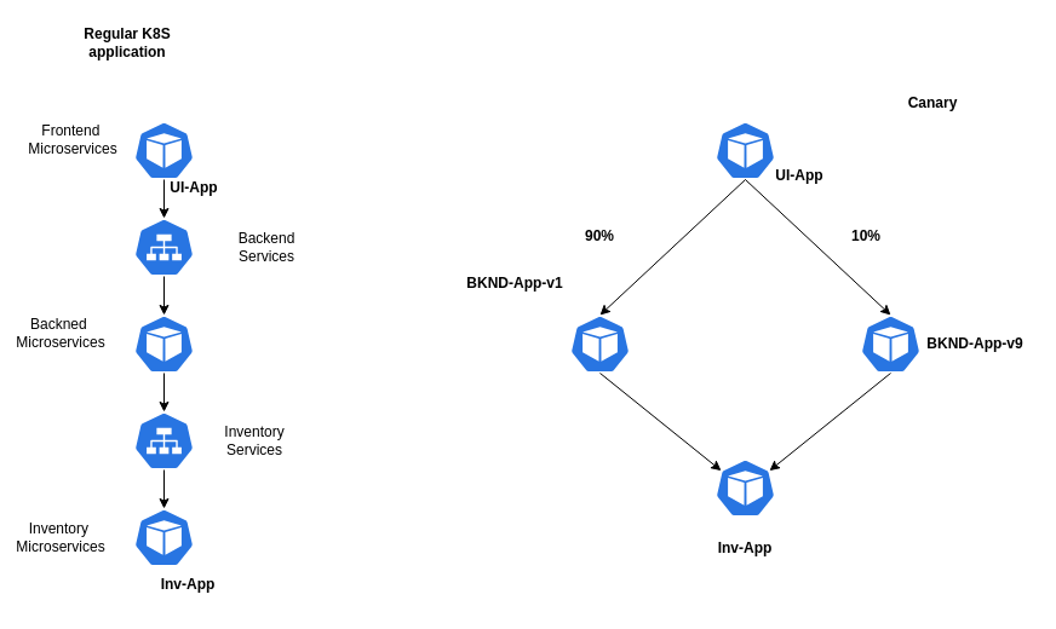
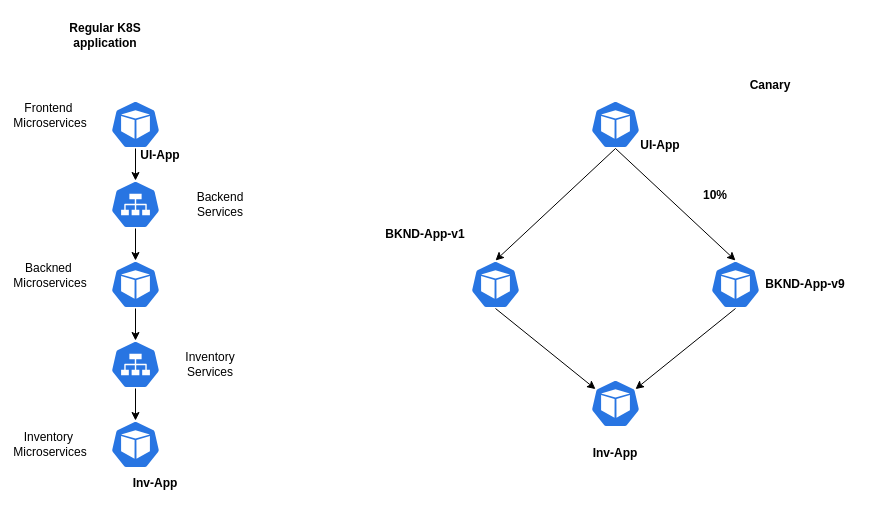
  <mxCell id="0" />
  <mxCell id="1" parent="0" />
  <mxCell id="2" value="" style="aspect=fixed;sketch=0;html=1;dashed=0;whitespace=wrap;verticalLabelPosition=bottom;verticalAlign=top;fillColor=#2875E2;strokeColor=#ffffff;points=[[0.005,0.63,0],[0.1,0.2,0],[0.9,0.2,0],[0.5,0,0],[0.995,0.63,0],[0.72,0.99,0],[0.5,1,0],[0.28,0.99,0]];shape=mxgraph.kubernetes.icon2;prIcon=svc" vertex="1" parent="1"><mxGeometry x="110" y="180" width="50" height="48" as="geometry" /></mxCell>
  <mxCell id="3" value="" style="aspect=fixed;sketch=0;html=1;dashed=0;whitespace=wrap;verticalLabelPosition=bottom;verticalAlign=top;fillColor=#2875E2;strokeColor=#ffffff;points=[[0.005,0.63,0],[0.1,0.2,0],[0.9,0.2,0],[0.5,0,0],[0.995,0.63,0],[0.72,0.99,0],[0.5,1,0],[0.28,0.99,0]];shape=mxgraph.kubernetes.icon2;prIcon=pod" vertex="1" parent="1"><mxGeometry x="110" y="100" width="50" height="48" as="geometry" /></mxCell>
  <mxCell id="4" value="" style="aspect=fixed;sketch=0;html=1;dashed=0;whitespace=wrap;verticalLabelPosition=bottom;verticalAlign=top;fillColor=#2875E2;strokeColor=#ffffff;points=[[0.005,0.63,0],[0.1,0.2,0],[0.9,0.2,0],[0.5,0,0],[0.995,0.63,0],[0.72,0.99,0],[0.5,1,0],[0.28,0.99,0]];shape=mxgraph.kubernetes.icon2;prIcon=pod" vertex="1" parent="1"><mxGeometry x="110" y="260" width="50" height="48" as="geometry" /></mxCell>
  <mxCell id="5" value="" style="aspect=fixed;sketch=0;html=1;dashed=0;whitespace=wrap;verticalLabelPosition=bottom;verticalAlign=top;fillColor=#2875E2;strokeColor=#ffffff;points=[[0.005,0.63,0],[0.1,0.2,0],[0.9,0.2,0],[0.5,0,0],[0.995,0.63,0],[0.72,0.99,0],[0.5,1,0],[0.28,0.99,0]];shape=mxgraph.kubernetes.icon2;prIcon=svc" vertex="1" parent="1"><mxGeometry x="110" y="340" width="50" height="48" as="geometry" /></mxCell>
  <mxCell id="6" value="" style="aspect=fixed;sketch=0;html=1;dashed=0;whitespace=wrap;verticalLabelPosition=bottom;verticalAlign=top;fillColor=#2875E2;strokeColor=#ffffff;points=[[0.005,0.63,0],[0.1,0.2,0],[0.9,0.2,0],[0.5,0,0],[0.995,0.63,0],[0.72,0.99,0],[0.5,1,0],[0.28,0.99,0]];shape=mxgraph.kubernetes.icon2;prIcon=pod" vertex="1" parent="1"><mxGeometry x="110" y="420" width="50" height="48" as="geometry" /></mxCell>
- <mxCell id="7" value="Frontend&amp;nbsp;&lt;div&gt;Microservices&lt;/div&gt;" style="text;strokeColor=none;align=center;fillColor=none;html=1;verticalAlign=middle;whiteSpace=wrap;rounded=0;" vertex="1" parent="1"><mxGeometry x="30" y="100" width="60" height="30" as="geometry" /></mxCell>
+ <mxCell id="7" value="Frontend&amp;nbsp;&lt;div&gt;Microservices&lt;/div&gt;" style="text;strokeColor=none;align=center;fillColor=none;html=1;verticalAlign=middle;whiteSpace=wrap;rounded=0;" vertex="1" parent="1"><mxGeometry x="20" y="100" width="60" height="30" as="geometry" /></mxCell>
  <mxCell id="8" value="Backend&lt;div&gt;Services&lt;/div&gt;" style="text;strokeColor=none;align=center;fillColor=none;html=1;verticalAlign=middle;whiteSpace=wrap;rounded=0;" vertex="1" parent="1"><mxGeometry x="190" y="189" width="60" height="30" as="geometry" /></mxCell>
  <mxCell id="9" value="Inventory&lt;div&gt;Services&lt;/div&gt;" style="text;strokeColor=none;align=center;fillColor=none;html=1;verticalAlign=middle;whiteSpace=wrap;rounded=0;" vertex="1" parent="1"><mxGeometry x="180" y="349" width="60" height="30" as="geometry" /></mxCell>
  <mxCell id="10" value="Backned&amp;nbsp;&lt;div&gt;Microservices&lt;/div&gt;" style="text;strokeColor=none;align=center;fillColor=none;html=1;verticalAlign=middle;whiteSpace=wrap;rounded=0;" vertex="1" parent="1"><mxGeometry x="20" y="260" width="60" height="30" as="geometry" /></mxCell>
  <mxCell id="11" value="Inventory&amp;nbsp;&lt;div&gt;Microservices&lt;/div&gt;" style="text;strokeColor=none;align=center;fillColor=none;html=1;verticalAlign=middle;whiteSpace=wrap;rounded=0;" vertex="1" parent="1"><mxGeometry x="20" y="429" width="60" height="30" as="geometry" /></mxCell>
  <mxCell id="12" style="edgeStyle=orthogonalEdgeStyle;rounded=0;orthogonalLoop=1;jettySize=auto;html=1;exitX=0.5;exitY=1;exitDx=0;exitDy=0;exitPerimeter=0;entryX=0.5;entryY=0;entryDx=0;entryDy=0;entryPerimeter=0;" edge="1" parent="1" source="3" target="2"><mxGeometry relative="1" as="geometry" /></mxCell>
  <mxCell id="13" style="edgeStyle=orthogonalEdgeStyle;rounded=0;orthogonalLoop=1;jettySize=auto;html=1;exitX=0.5;exitY=1;exitDx=0;exitDy=0;exitPerimeter=0;entryX=0.5;entryY=0;entryDx=0;entryDy=0;entryPerimeter=0;" edge="1" parent="1" source="2" target="4"><mxGeometry relative="1" as="geometry" /></mxCell>
  <mxCell id="14" style="edgeStyle=orthogonalEdgeStyle;rounded=0;orthogonalLoop=1;jettySize=auto;html=1;exitX=0.5;exitY=1;exitDx=0;exitDy=0;exitPerimeter=0;entryX=0.5;entryY=0;entryDx=0;entryDy=0;entryPerimeter=0;" edge="1" parent="1" source="4" target="5"><mxGeometry relative="1" as="geometry" /></mxCell>
  <mxCell id="15" style="edgeStyle=orthogonalEdgeStyle;rounded=0;orthogonalLoop=1;jettySize=auto;html=1;exitX=0.5;exitY=1;exitDx=0;exitDy=0;exitPerimeter=0;entryX=0.5;entryY=0;entryDx=0;entryDy=0;entryPerimeter=0;" edge="1" parent="1" source="5" target="6"><mxGeometry relative="1" as="geometry" /></mxCell>
  <mxCell id="16" value="&lt;b&gt;UI-App&lt;/b&gt;" style="text;strokeColor=none;align=center;fillColor=none;html=1;verticalAlign=middle;whiteSpace=wrap;rounded=0;" vertex="1" parent="1"><mxGeometry x="130" y="140" width="60" height="30" as="geometry" /></mxCell>
  <mxCell id="17" value="&lt;b&gt;Inv-App&lt;/b&gt;" style="text;strokeColor=none;align=center;fillColor=none;html=1;verticalAlign=middle;whiteSpace=wrap;rounded=0;" vertex="1" parent="1"><mxGeometry x="110" y="468" width="90" height="30" as="geometry" /></mxCell>
  <mxCell id="18" value="" style="aspect=fixed;sketch=0;html=1;dashed=0;whitespace=wrap;verticalLabelPosition=bottom;verticalAlign=top;fillColor=#2875E2;strokeColor=#ffffff;points=[[0.005,0.63,0],[0.1,0.2,0],[0.9,0.2,0],[0.5,0,0],[0.995,0.63,0],[0.72,0.99,0],[0.5,1,0],[0.28,0.99,0]];shape=mxgraph.kubernetes.icon2;prIcon=pod" vertex="1" parent="1"><mxGeometry x="590" y="100" width="50" height="48" as="geometry" /></mxCell>
  <mxCell id="19" value="" style="aspect=fixed;sketch=0;html=1;dashed=0;whitespace=wrap;verticalLabelPosition=bottom;verticalAlign=top;fillColor=#2875E2;strokeColor=#ffffff;points=[[0.005,0.63,0],[0.1,0.2,0],[0.9,0.2,0],[0.5,0,0],[0.995,0.63,0],[0.72,0.99,0],[0.5,1,0],[0.28,0.99,0]];shape=mxgraph.kubernetes.icon2;prIcon=pod" vertex="1" parent="1"><mxGeometry x="470" y="260" width="50" height="48" as="geometry" /></mxCell>
  <mxCell id="20" value="" style="aspect=fixed;sketch=0;html=1;dashed=0;whitespace=wrap;verticalLabelPosition=bottom;verticalAlign=top;fillColor=#2875E2;strokeColor=#ffffff;points=[[0.005,0.63,0],[0.1,0.2,0],[0.9,0.2,0],[0.5,0,0],[0.995,0.63,0],[0.72,0.99,0],[0.5,1,0],[0.28,0.99,0]];shape=mxgraph.kubernetes.icon2;prIcon=pod" vertex="1" parent="1"><mxGeometry x="710" y="260" width="50" height="48" as="geometry" /></mxCell>
  <mxCell id="21" value="" style="aspect=fixed;sketch=0;html=1;dashed=0;whitespace=wrap;verticalLabelPosition=bottom;verticalAlign=top;fillColor=#2875E2;strokeColor=#ffffff;points=[[0.005,0.63,0],[0.1,0.2,0],[0.9,0.2,0],[0.5,0,0],[0.995,0.63,0],[0.72,0.99,0],[0.5,1,0],[0.28,0.99,0]];shape=mxgraph.kubernetes.icon2;prIcon=pod" vertex="1" parent="1"><mxGeometry x="590" y="379" width="50" height="48" as="geometry" /></mxCell>
  <mxCell id="22" style="rounded=0;orthogonalLoop=1;jettySize=auto;html=1;exitX=0.5;exitY=1;exitDx=0;exitDy=0;exitPerimeter=0;entryX=0.5;entryY=0;entryDx=0;entryDy=0;entryPerimeter=0;" edge="1" parent="1" source="18" target="19"><mxGeometry relative="1" as="geometry" /></mxCell>
  <mxCell id="23" style="rounded=0;orthogonalLoop=1;jettySize=auto;html=1;exitX=0.5;exitY=1;exitDx=0;exitDy=0;exitPerimeter=0;entryX=0.5;entryY=0;entryDx=0;entryDy=0;entryPerimeter=0;" edge="1" parent="1" source="18" target="20"><mxGeometry relative="1" as="geometry" /></mxCell>
  <mxCell id="24" style="rounded=0;orthogonalLoop=1;jettySize=auto;html=1;exitX=0.5;exitY=1;exitDx=0;exitDy=0;exitPerimeter=0;entryX=0.1;entryY=0.2;entryDx=0;entryDy=0;entryPerimeter=0;" edge="1" parent="1" source="19" target="21"><mxGeometry relative="1" as="geometry" /></mxCell>
  <mxCell id="25" style="rounded=0;orthogonalLoop=1;jettySize=auto;html=1;exitX=0.5;exitY=1;exitDx=0;exitDy=0;exitPerimeter=0;entryX=0.9;entryY=0.2;entryDx=0;entryDy=0;entryPerimeter=0;" edge="1" parent="1" source="20" target="21"><mxGeometry relative="1" as="geometry" /></mxCell>
  <mxCell id="26" value="&lt;b&gt;UI-App&lt;/b&gt;" style="text;strokeColor=none;align=center;fillColor=none;html=1;verticalAlign=middle;whiteSpace=wrap;rounded=0;" vertex="1" parent="1"><mxGeometry x="630" y="130" width="60" height="30" as="geometry" /></mxCell>
  <mxCell id="27" value="&lt;b&gt;BKND-App-v1&lt;/b&gt;" style="text;strokeColor=none;align=center;fillColor=none;html=1;verticalAlign=middle;whiteSpace=wrap;rounded=0;" vertex="1" parent="1"><mxGeometry x="380" y="219" width="90" height="30" as="geometry" /></mxCell>
  <mxCell id="28" value="&lt;b&gt;BKND-App-v9&lt;/b&gt;" style="text;strokeColor=none;align=center;fillColor=none;html=1;verticalAlign=middle;whiteSpace=wrap;rounded=0;" vertex="1" parent="1"><mxGeometry x="760" y="269" width="90" height="30" as="geometry" /></mxCell>
  <mxCell id="29" value="&lt;b&gt;Inv-App&lt;/b&gt;" style="text;strokeColor=none;align=center;fillColor=none;html=1;verticalAlign=middle;whiteSpace=wrap;rounded=0;" vertex="1" parent="1"><mxGeometry x="570" y="438" width="90" height="30" as="geometry" /></mxCell>
- <mxCell id="30" value="&lt;b&gt;90%&lt;/b&gt;" style="text;strokeColor=none;align=center;fillColor=none;html=1;verticalAlign=middle;whiteSpace=wrap;rounded=0;" vertex="1" parent="1"><mxGeometry x="450" y="180" width="90" height="30" as="geometry" /></mxCell>
  <mxCell id="31" value="&lt;b&gt;10%&lt;/b&gt;" style="text;strokeColor=none;align=center;fillColor=none;html=1;verticalAlign=middle;whiteSpace=wrap;rounded=0;" vertex="1" parent="1"><mxGeometry x="670" y="180" width="90" height="30" as="geometry" /></mxCell>
  <mxCell id="32" value="&lt;b&gt;Canary&lt;/b&gt;" style="text;strokeColor=none;align=center;fillColor=none;html=1;verticalAlign=middle;whiteSpace=wrap;rounded=0;" vertex="1" parent="1"><mxGeometry x="740" y="70" width="60" height="30" as="geometry" /></mxCell>
  <mxCell id="33" value="&lt;b&gt;Regular K8S application&lt;/b&gt;" style="text;strokeColor=none;align=center;fillColor=none;html=1;verticalAlign=middle;whiteSpace=wrap;rounded=0;" vertex="1" parent="1"><mxGeometry x="45" y="20" width="120" height="30" as="geometry" /></mxCell>
